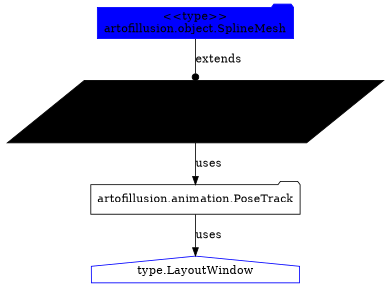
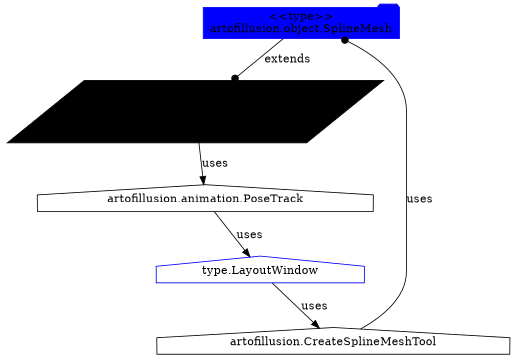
  digraph {
    node [color=black shape=folder]
    edge [arrowhead=normal]
    n1 [color=blue label="<<type>>\nartofillusion.object.SplineMesh" style=filled]
    n2 [label="<<supertype>>\nartofillusion.object.Object3D" shape=parallelogram style=filled]
-   n3 [label="artofillusion.animation.PoseTrack"]
+   n3 [label="artofillusion.animation.PoseTrack" shape=house]
    n4 [color=blue label="type.LayoutWindow" shape=house]
+   n5 [label="artofillusion.CreateSplineMeshTool" shape=house]
    n1 -> n2 [arrowhead=dot label=extends]
    n2 -> n3 [label=uses]
    n3 -> n4 [label=uses]
+   n4 -> n5 [label=uses]
+   n5 -> n1 [arrowhead=dot label=uses]
  }
